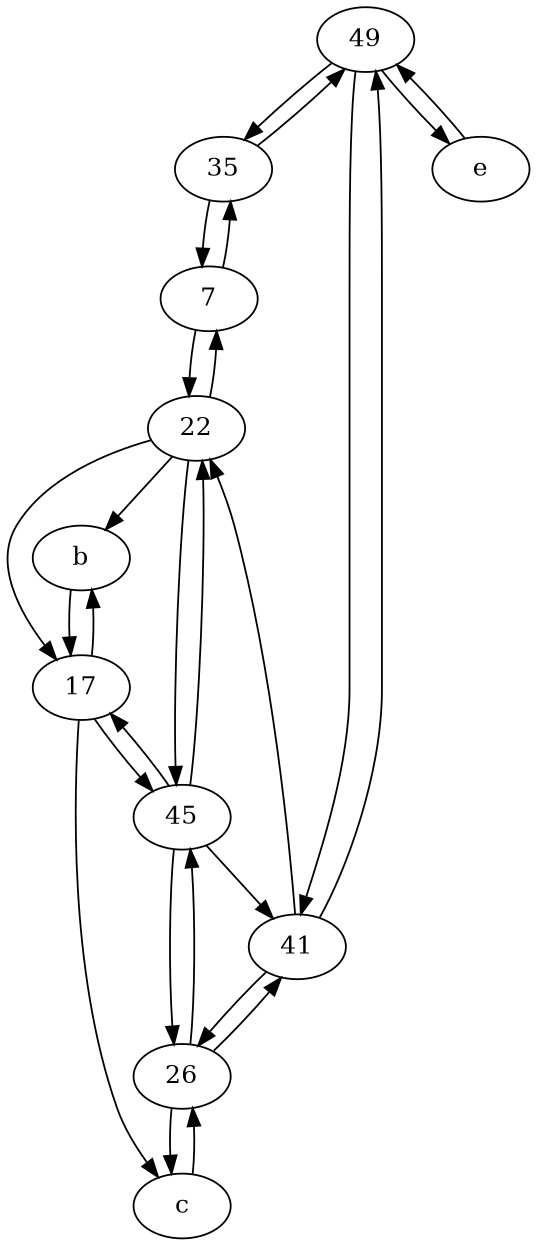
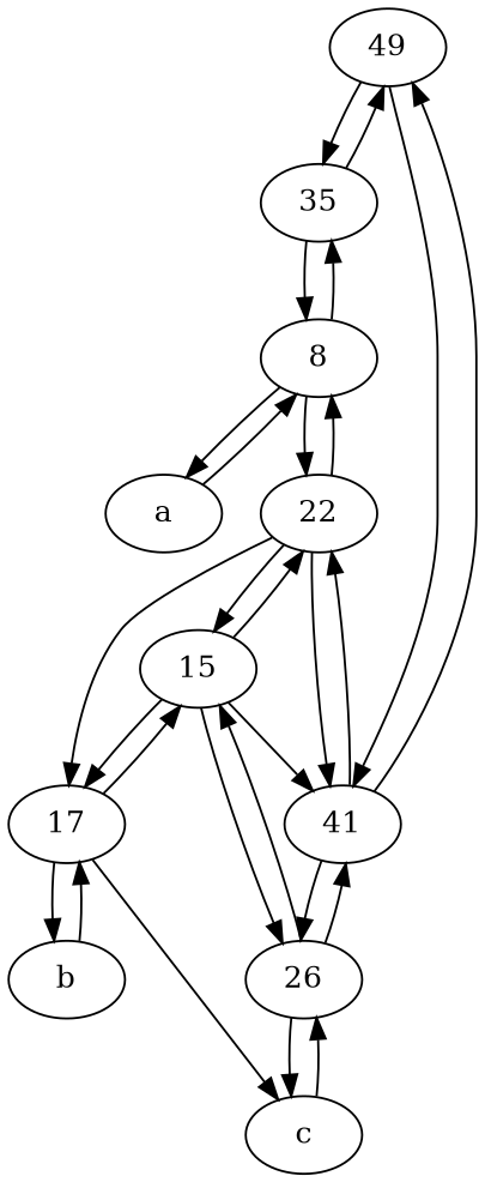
  digraph {
    n1 [label=49]
    35
-   8 [label=7]
+   8
    41
-   e
    22
+   a
    17
-   45
+   45 [label=15]
    26
    b
    c
    n1 -> 35
    n1 -> 41
-   n1 -> e
    35 -> n1
    35 -> 8
    8 -> 35
    8 -> 22
+   8 -> a
    41 -> n1
    41 -> 22
    41 -> 26
-   e -> n1
    22 -> 8
-   22 -> b
+   22 -> 41
    22 -> 17
    22 -> 45
+   a -> 8
    17 -> 45
    17 -> b
    17 -> c
    45 -> 41
    45 -> 22
    45 -> 17
    45 -> 26
    26 -> 41
    26 -> 45
    26 -> c
    b -> 17
    c -> 26
  }
